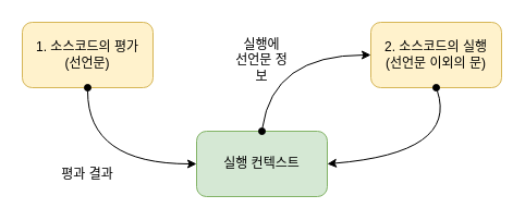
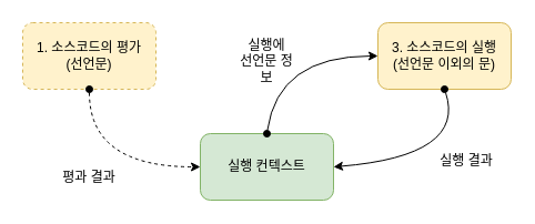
  <mxCell id="0" />
  <mxCell id="1" parent="0" />
  <mxCell id="2" value="실행 컨텍스트" style="rounded=1;whiteSpace=wrap;html=1;fillColor=#d5e8d4;strokeColor=#82b366;" vertex="1" parent="1"><mxGeometry x="180" y="120" width="120" height="60" as="geometry" /></mxCell>
- <mxCell id="3" value="1. 소스코드의 평가&lt;br&gt;(선언문)" style="rounded=1;whiteSpace=wrap;html=1;fillColor=#fff2cc;strokeColor=#d6b656;" vertex="1" parent="1"><mxGeometry x="20" y="20" width="120" height="60" as="geometry" /></mxCell>
- <mxCell id="4" value="2. 소스코드의 실행&lt;br&gt;(선언문 이외의 문)" style="rounded=1;whiteSpace=wrap;html=1;fillColor=#fff2cc;strokeColor=#d6b656;" vertex="1" parent="1"><mxGeometry x="340" y="20" width="120" height="60" as="geometry" /></mxCell>
- <mxCell id="5" value="" style="curved=1;endArrow=classic;html=1;rounded=0;exitX=0.5;exitY=1;exitDx=0;exitDy=0;entryX=0;entryY=0.5;entryDx=0;entryDy=0;startArrow=oval;startFill=1;" edge="1" parent="1" source="3" target="2"><mxGeometry width="50" height="50" relative="1" as="geometry"><mxPoint x="160" y="160" as="sourcePoint" /><mxPoint x="210" y="110" as="targetPoint" /><Array as="points"><mxPoint x="80" y="150" /></Array></mxGeometry></mxCell>
+ <mxCell id="3" value="1. 소스코드의 평가&lt;br&gt;(선언문)" style="rounded=1;whiteSpace=wrap;html=1;fillColor=#fff2cc;strokeColor=#d6b656;dashed=1;" vertex="1" parent="1"><mxGeometry x="20" y="20" width="120" height="60" as="geometry" /></mxCell>
+ <mxCell id="4" value="3. 소스코드의 실행&lt;br&gt;(선언문 이외의 문)" style="rounded=1;whiteSpace=wrap;html=1;fillColor=#fff2cc;strokeColor=#d6b656;" vertex="1" parent="1"><mxGeometry x="340" y="20" width="120" height="60" as="geometry" /></mxCell>
+ <mxCell id="5" value="" style="curved=1;endArrow=classic;html=1;rounded=0;exitX=0.5;exitY=1;exitDx=0;exitDy=0;entryX=0;entryY=0.5;entryDx=0;entryDy=0;startArrow=oval;startFill=1;dashed=1;" edge="1" parent="1" source="3" target="2"><mxGeometry width="50" height="50" relative="1" as="geometry"><mxPoint x="160" y="160" as="sourcePoint" /><mxPoint x="210" y="110" as="targetPoint" /><Array as="points"><mxPoint x="80" y="150" /></Array></mxGeometry></mxCell>
  <mxCell id="6" value="" style="curved=1;endArrow=classic;html=1;rounded=0;exitX=0.5;exitY=0;exitDx=0;exitDy=0;entryX=0;entryY=0.5;entryDx=0;entryDy=0;startArrow=oval;startFill=1;" edge="1" parent="1" source="2" target="4"><mxGeometry width="50" height="50" relative="1" as="geometry"><mxPoint x="224" y="-20" as="sourcePoint" /><mxPoint x="324" y="50" as="targetPoint" /><Array as="points"><mxPoint x="250" y="50" /></Array></mxGeometry></mxCell>
  <mxCell id="7" value="" style="curved=1;endArrow=classic;html=1;rounded=0;exitX=0.5;exitY=1;exitDx=0;exitDy=0;entryX=1;entryY=0.5;entryDx=0;entryDy=0;startArrow=oval;startFill=1;" edge="1" parent="1" source="4" target="2"><mxGeometry width="50" height="50" relative="1" as="geometry"><mxPoint x="410" y="210" as="sourcePoint" /><mxPoint x="510" y="140" as="targetPoint" /><Array as="points"><mxPoint x="420" y="140" /></Array></mxGeometry></mxCell>
  <mxCell id="8" value="평과 결과" style="text;html=1;strokeColor=none;fillColor=none;align=center;verticalAlign=middle;whiteSpace=wrap;rounded=0;" vertex="1" parent="1"><mxGeometry x="50" y="145" width="60" height="30" as="geometry" /></mxCell>
+ <mxCell id="9" value="실행 결과" style="text;html=1;strokeColor=none;fillColor=none;align=center;verticalAlign=middle;whiteSpace=wrap;rounded=0;" vertex="1" parent="1"><mxGeometry x="390" y="130" width="60" height="30" as="geometry" /></mxCell>
  <mxCell id="10" value="실행에&lt;br&gt;선언문 정보" style="text;html=1;strokeColor=none;fillColor=none;align=center;verticalAlign=middle;whiteSpace=wrap;rounded=0;" vertex="1" parent="1"><mxGeometry x="210" y="40" width="60" height="30" as="geometry" /></mxCell>
